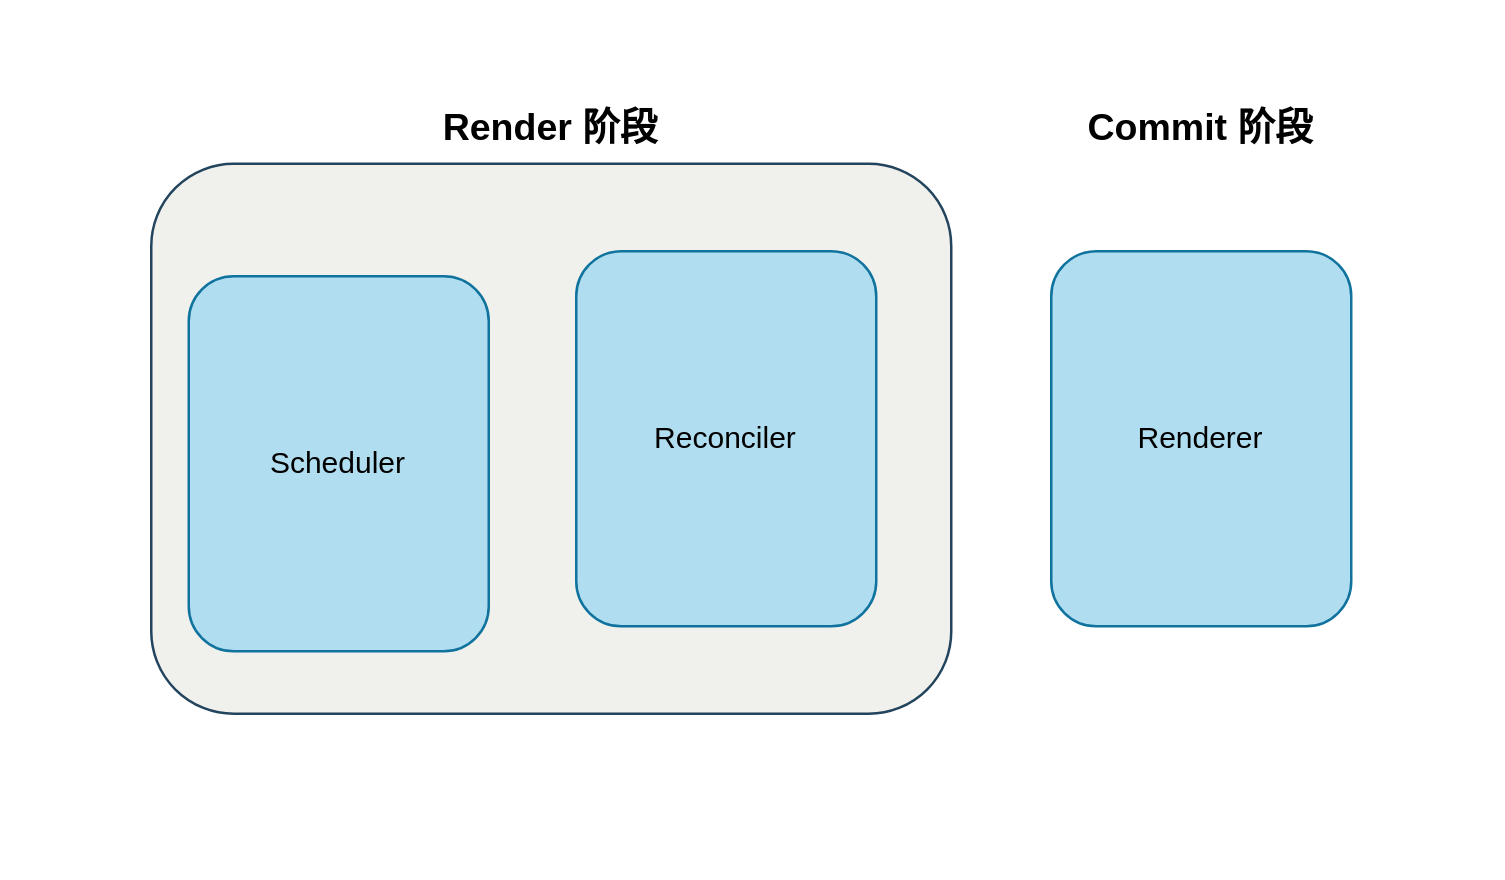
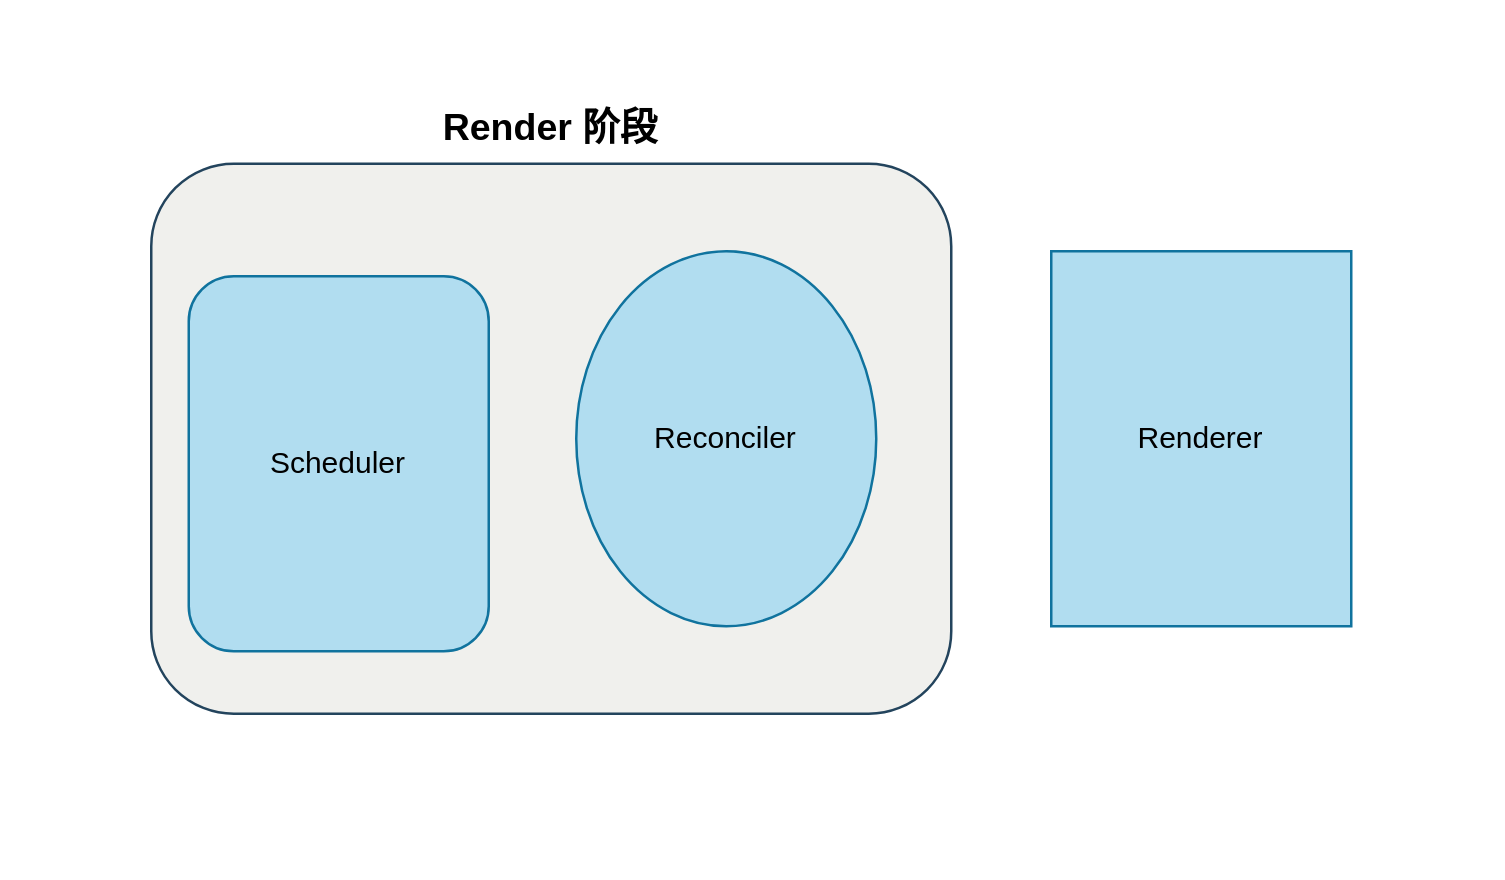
  <mxCell id="0" />
  <mxCell id="1" parent="0" />
  <mxCell id="2" value="" style="rounded=1;whiteSpace=wrap;html=1;strokeColor=none;" vertex="1" parent="1"><mxGeometry x="20" y="20" width="560" height="310" as="geometry" /></mxCell>
  <mxCell id="3" value="" style="rounded=1;whiteSpace=wrap;html=1;fillColor=#F0F0ED;strokeColor=#23445d;" vertex="1" parent="1"><mxGeometry x="60" y="65" width="320" height="220" as="geometry" /></mxCell>
  <mxCell id="4" value="Scheduler" style="rounded=1;whiteSpace=wrap;html=1;fillStyle=auto;fillColor=#b1ddf0;strokeColor=#10739e;" vertex="1" parent="1"><mxGeometry x="75" y="110" width="120" height="150" as="geometry" /></mxCell>
- <mxCell id="5" value="Reconciler" style="rounded=1;whiteSpace=wrap;html=1;fillStyle=auto;fillColor=#b1ddf0;strokeColor=#10739e;" vertex="1" parent="1"><mxGeometry x="230" y="100" width="120" height="150" as="geometry" /></mxCell>
- <mxCell id="6" value="Renderer" style="rounded=1;whiteSpace=wrap;html=1;fillStyle=auto;fillColor=#b1ddf0;strokeColor=#10739e;" vertex="1" parent="1"><mxGeometry x="420" y="100" width="120" height="150" as="geometry" /></mxCell>
+ <mxCell id="5" value="Reconciler" style="ellipse;whiteSpace=wrap;html=1;fillStyle=auto;fillColor=#b1ddf0;strokeColor=#10739e;" vertex="1" parent="1"><mxGeometry x="230" y="100" width="120" height="150" as="geometry" /></mxCell>
+ <mxCell id="6" value="Renderer" style="whiteSpace=wrap;html=1;fillStyle=auto;fillColor=#b1ddf0;strokeColor=#10739e;rounded=0;" vertex="1" parent="1"><mxGeometry x="420" y="100" width="120" height="150" as="geometry" /></mxCell>
  <mxCell id="7" value="Render 阶段" style="text;strokeColor=none;align=center;fillColor=none;html=1;verticalAlign=middle;whiteSpace=wrap;rounded=0;fontSize=15;fontStyle=1" vertex="1" parent="1"><mxGeometry x="160" y="35" width="120" height="30" as="geometry" /></mxCell>
- <mxCell id="8" value="Commit 阶段" style="text;strokeColor=none;align=center;fillColor=none;html=1;verticalAlign=middle;whiteSpace=wrap;rounded=0;fontSize=15;fontStyle=1" vertex="1" parent="1"><mxGeometry x="420" y="35" width="120" height="30" as="geometry" /></mxCell>
